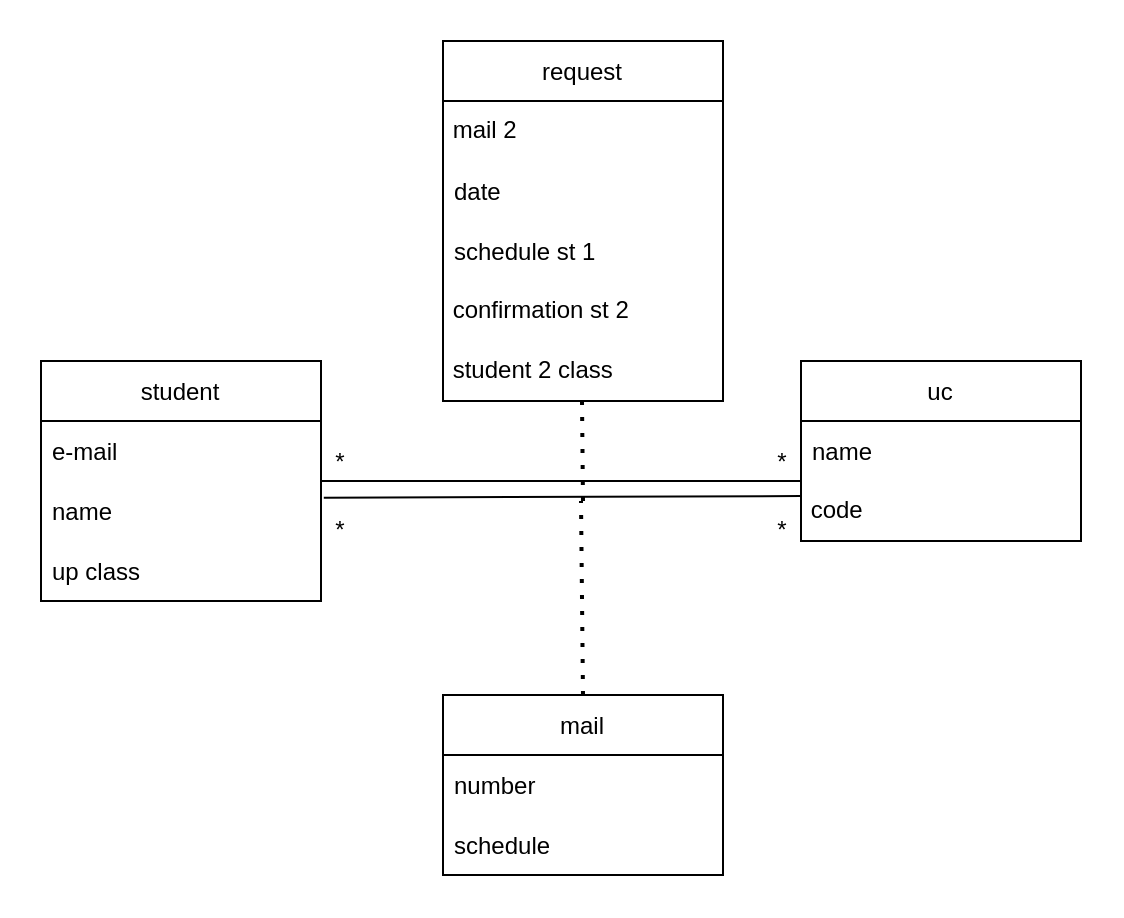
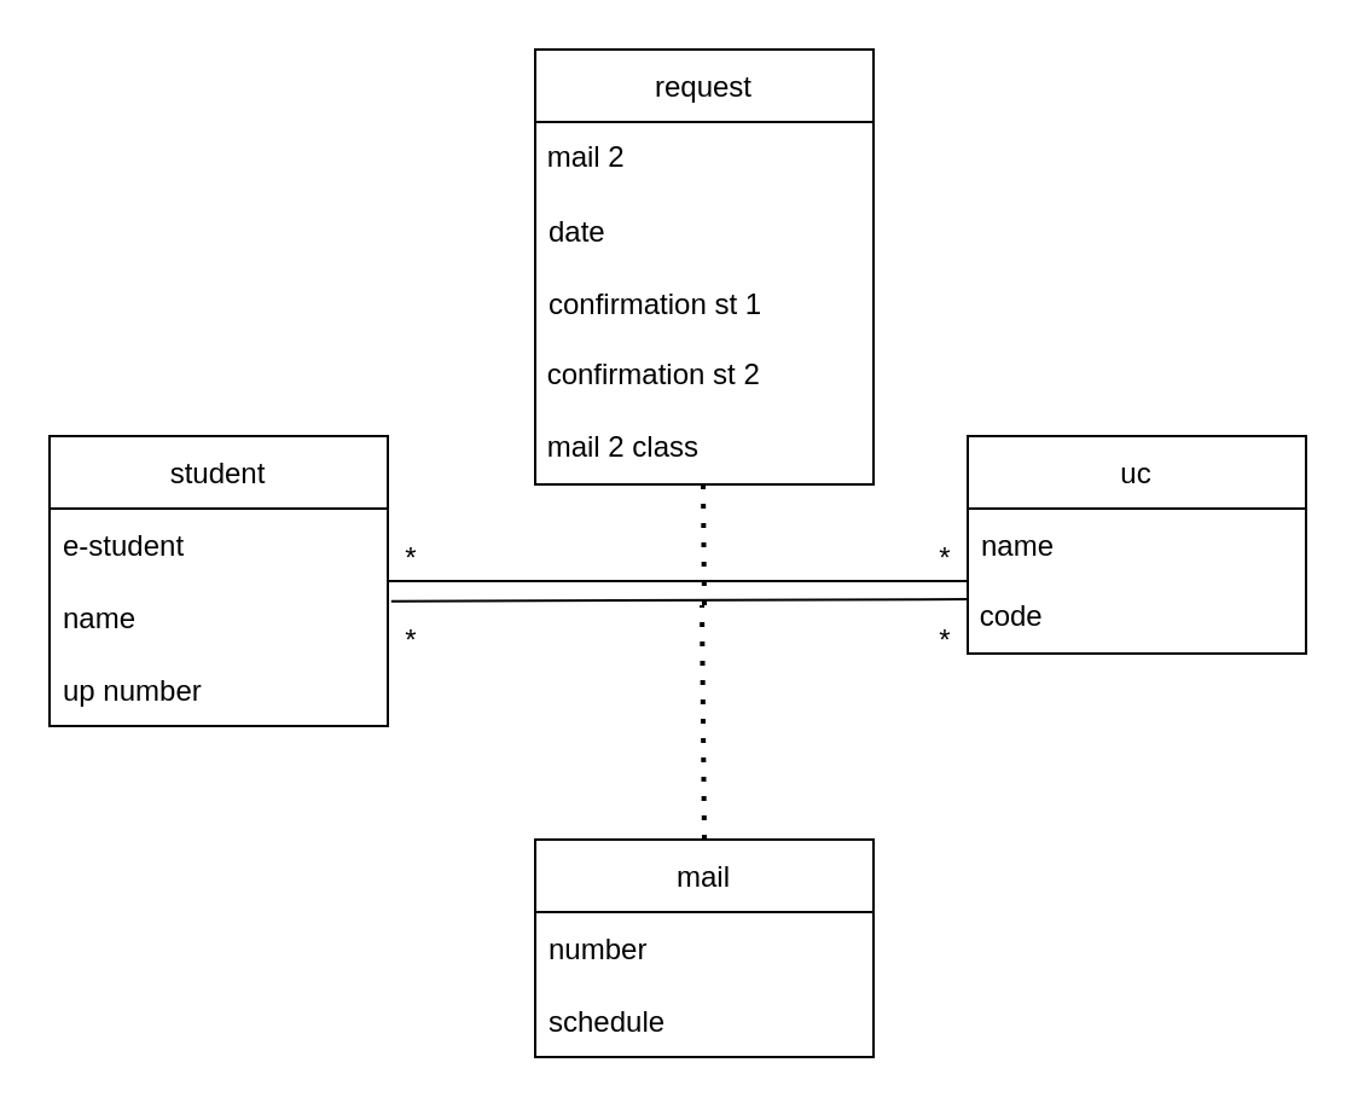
  <mxCell id="0" />
  <mxCell id="1" parent="0" />
  <mxCell id="2" value="student" style="swimlane;fontStyle=0;childLayout=stackLayout;horizontal=1;startSize=30;horizontalStack=0;resizeParent=1;resizeParentMax=0;resizeLast=0;collapsible=1;marginBottom=0;" parent="1" vertex="1"><mxGeometry x="20" y="180" width="140" height="120" as="geometry" /></mxCell>
- <mxCell id="3" value="e-mail" style="text;strokeColor=none;fillColor=none;align=left;verticalAlign=middle;spacingLeft=4;spacingRight=4;overflow=hidden;points=[[0,0.5],[1,0.5]];portConstraint=eastwest;rotatable=0;" parent="2" vertex="1"><mxGeometry y="30" width="140" height="30" as="geometry" /></mxCell>
+ <mxCell id="3" value="e-student" style="text;strokeColor=none;fillColor=none;align=left;verticalAlign=middle;spacingLeft=4;spacingRight=4;overflow=hidden;points=[[0,0.5],[1,0.5]];portConstraint=eastwest;rotatable=0;" parent="2" vertex="1"><mxGeometry y="30" width="140" height="30" as="geometry" /></mxCell>
  <mxCell id="4" value="name" style="text;strokeColor=none;fillColor=none;align=left;verticalAlign=middle;spacingLeft=4;spacingRight=4;overflow=hidden;points=[[0,0.5],[1,0.5]];portConstraint=eastwest;rotatable=0;" parent="2" vertex="1"><mxGeometry y="60" width="140" height="30" as="geometry" /></mxCell>
- <mxCell id="5" value="up class" style="text;strokeColor=none;fillColor=none;align=left;verticalAlign=middle;spacingLeft=4;spacingRight=4;overflow=hidden;points=[[0,0.5],[1,0.5]];portConstraint=eastwest;rotatable=0;" parent="2" vertex="1"><mxGeometry y="90" width="140" height="30" as="geometry" /></mxCell>
+ <mxCell id="5" value="up number" style="text;strokeColor=none;fillColor=none;align=left;verticalAlign=middle;spacingLeft=4;spacingRight=4;overflow=hidden;points=[[0,0.5],[1,0.5]];portConstraint=eastwest;rotatable=0;" parent="2" vertex="1"><mxGeometry y="90" width="140" height="30" as="geometry" /></mxCell>
  <mxCell id="6" value="uc" style="swimlane;fontStyle=0;childLayout=stackLayout;horizontal=1;startSize=30;horizontalStack=0;resizeParent=1;resizeParentMax=0;resizeLast=0;collapsible=1;marginBottom=0;" parent="1" vertex="1"><mxGeometry x="400" y="180" width="140" height="90" as="geometry" /></mxCell>
  <mxCell id="7" value="name" style="text;strokeColor=none;fillColor=none;align=left;verticalAlign=middle;spacingLeft=4;spacingRight=4;overflow=hidden;points=[[0,0.5],[1,0.5]];portConstraint=eastwest;rotatable=0;" parent="6" vertex="1"><mxGeometry y="30" width="140" height="30" as="geometry" /></mxCell>
  <mxCell id="8" value="&amp;nbsp;code" style="text;html=1;strokeColor=none;fillColor=none;align=left;verticalAlign=middle;whiteSpace=wrap;rounded=0;" parent="6" vertex="1"><mxGeometry y="60" width="140" height="30" as="geometry" /></mxCell>
  <mxCell id="9" value="mail" style="swimlane;fontStyle=0;childLayout=stackLayout;horizontal=1;startSize=30;horizontalStack=0;resizeParent=1;resizeParentMax=0;resizeLast=0;collapsible=1;marginBottom=0;" parent="1" vertex="1"><mxGeometry x="221" y="347" width="140" height="90" as="geometry" /></mxCell>
  <mxCell id="10" value="number" style="text;strokeColor=none;fillColor=none;align=left;verticalAlign=middle;spacingLeft=4;spacingRight=4;overflow=hidden;points=[[0,0.5],[1,0.5]];portConstraint=eastwest;rotatable=0;" parent="9" vertex="1"><mxGeometry y="30" width="140" height="30" as="geometry" /></mxCell>
  <mxCell id="11" value="schedule" style="text;strokeColor=none;fillColor=none;align=left;verticalAlign=middle;spacingLeft=4;spacingRight=4;overflow=hidden;points=[[0,0.5],[1,0.5]];portConstraint=eastwest;rotatable=0;" parent="9" vertex="1"><mxGeometry y="60" width="140" height="30" as="geometry" /></mxCell>
  <mxCell id="12" value="" style="endArrow=none;dashed=1;html=1;dashPattern=1 3;strokeWidth=2;rounded=0;exitX=0.5;exitY=0;exitDx=0;exitDy=0;" parent="1" source="9" edge="1"><mxGeometry width="50" height="50" relative="1" as="geometry"><mxPoint x="219" y="320" as="sourcePoint" /><mxPoint x="290" y="250" as="targetPoint" /></mxGeometry></mxCell>
  <mxCell id="13" value="request" style="swimlane;fontStyle=0;childLayout=stackLayout;horizontal=1;startSize=30;horizontalStack=0;resizeParent=1;resizeParentMax=0;resizeLast=0;collapsible=1;marginBottom=0;" parent="1" vertex="1"><mxGeometry x="221" y="20" width="140" height="180" as="geometry" /></mxCell>
  <mxCell id="14" value="&amp;nbsp;mail 2" style="text;html=1;strokeColor=none;fillColor=none;align=left;verticalAlign=middle;whiteSpace=wrap;rounded=0;" vertex="1" parent="13"><mxGeometry y="30" width="140" height="30" as="geometry" /></mxCell>
  <mxCell id="15" value="date" style="text;strokeColor=none;fillColor=none;align=left;verticalAlign=middle;spacingLeft=4;spacingRight=4;overflow=hidden;points=[[0,0.5],[1,0.5]];portConstraint=eastwest;rotatable=0;" parent="13" vertex="1"><mxGeometry y="60" width="140" height="30" as="geometry" /></mxCell>
- <mxCell id="16" value="schedule st 1" style="text;strokeColor=none;fillColor=none;align=left;verticalAlign=middle;spacingLeft=4;spacingRight=4;overflow=hidden;points=[[0,0.5],[1,0.5]];portConstraint=eastwest;rotatable=0;" parent="13" vertex="1"><mxGeometry y="90" width="140" height="30" as="geometry" /></mxCell>
+ <mxCell id="16" value="confirmation st 1" style="text;strokeColor=none;fillColor=none;align=left;verticalAlign=middle;spacingLeft=4;spacingRight=4;overflow=hidden;points=[[0,0.5],[1,0.5]];portConstraint=eastwest;rotatable=0;" parent="13" vertex="1"><mxGeometry y="90" width="140" height="30" as="geometry" /></mxCell>
  <mxCell id="17" value="&amp;nbsp;confirmation st 2" style="text;html=1;strokeColor=none;fillColor=none;align=left;verticalAlign=middle;whiteSpace=wrap;rounded=0;" parent="13" vertex="1"><mxGeometry y="120" width="140" height="30" as="geometry" /></mxCell>
- <mxCell id="18" value="&amp;nbsp;student 2 class" style="text;html=1;strokeColor=none;fillColor=none;align=left;verticalAlign=middle;whiteSpace=wrap;rounded=0;" vertex="1" parent="13"><mxGeometry y="150" width="140" height="30" as="geometry" /></mxCell>
+ <mxCell id="18" value="&amp;nbsp;mail 2 class" style="text;html=1;strokeColor=none;fillColor=none;align=left;verticalAlign=middle;whiteSpace=wrap;rounded=0;" vertex="1" parent="13"><mxGeometry y="150" width="140" height="30" as="geometry" /></mxCell>
  <mxCell id="19" value="*" style="text;html=1;strokeColor=none;fillColor=none;align=center;verticalAlign=middle;whiteSpace=wrap;rounded=0;" parent="1" vertex="1"><mxGeometry x="140" y="250" width="60" height="30" as="geometry" /></mxCell>
  <mxCell id="20" value="*" style="text;html=1;strokeColor=none;fillColor=none;align=center;verticalAlign=middle;whiteSpace=wrap;rounded=0;" parent="1" vertex="1"><mxGeometry x="361" y="250" width="60" height="30" as="geometry" /></mxCell>
  <mxCell id="21" value="*" style="text;html=1;strokeColor=none;fillColor=none;align=center;verticalAlign=middle;whiteSpace=wrap;rounded=0;" parent="1" vertex="1"><mxGeometry x="140" y="216" width="60" height="30" as="geometry" /></mxCell>
  <mxCell id="22" value="" style="endArrow=none;html=1;rounded=0;entryX=1.01;entryY=0.278;entryDx=0;entryDy=0;entryPerimeter=0;exitX=0;exitY=0.25;exitDx=0;exitDy=0;" parent="1" source="8" target="4" edge="1"><mxGeometry width="50" height="50" relative="1" as="geometry"><mxPoint x="230" y="340" as="sourcePoint" /><mxPoint x="280" y="290" as="targetPoint" /></mxGeometry></mxCell>
  <mxCell id="23" value="*" style="text;html=1;strokeColor=none;fillColor=none;align=center;verticalAlign=middle;whiteSpace=wrap;rounded=0;" vertex="1" parent="1"><mxGeometry x="361" y="216" width="60" height="30" as="geometry" /></mxCell>
  <mxCell id="24" value="" style="endArrow=none;dashed=1;html=1;dashPattern=1 3;strokeWidth=2;rounded=0;" edge="1" parent="1"><mxGeometry width="50" height="50" relative="1" as="geometry"><mxPoint x="291" y="250" as="sourcePoint" /><mxPoint x="290.5" y="200" as="targetPoint" /></mxGeometry></mxCell>
  <mxCell id="25" value="" style="endArrow=none;html=1;rounded=0;entryX=0.65;entryY=0.8;entryDx=0;entryDy=0;entryPerimeter=0;exitX=0.333;exitY=0.8;exitDx=0;exitDy=0;exitPerimeter=0;" edge="1" parent="1" source="21" target="23"><mxGeometry width="50" height="50" relative="1" as="geometry"><mxPoint x="230" y="270" as="sourcePoint" /><mxPoint x="280" y="220" as="targetPoint" /></mxGeometry></mxCell>
